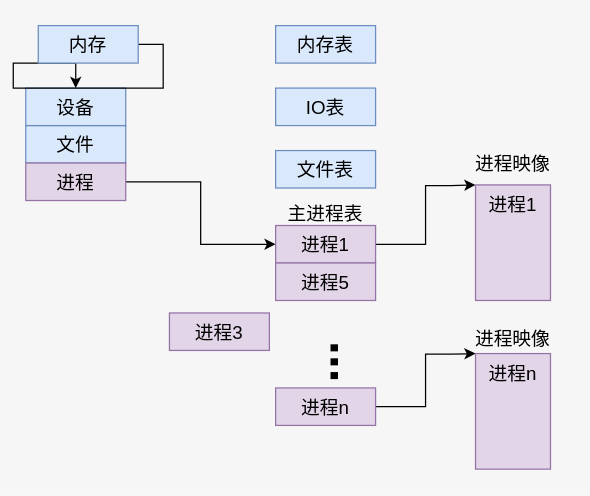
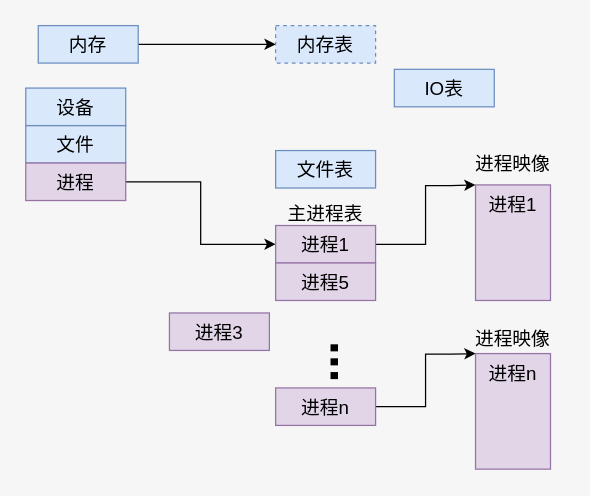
  <mxCell id="0" />
  <mxCell id="1" parent="0" />
  <mxCell id="2" value="文件" style="rounded=0;whiteSpace=wrap;html=1;fontSize=15;fillColor=#dae8fc;strokeColor=#6c8ebf;" vertex="1" parent="1"><mxGeometry x="20" y="100" width="80" height="30" as="geometry" /></mxCell>
  <mxCell id="3" value="设备" style="rounded=0;whiteSpace=wrap;html=1;fontSize=15;fillColor=#dae8fc;strokeColor=#6c8ebf;" vertex="1" parent="1"><mxGeometry x="20" y="70" width="80" height="30" as="geometry" /></mxCell>
  <mxCell id="4" style="edgeStyle=orthogonalEdgeStyle;rounded=0;orthogonalLoop=1;jettySize=auto;html=1;exitX=1;exitY=0.5;exitDx=0;exitDy=0;entryX=0;entryY=0.5;entryDx=0;entryDy=0;fontSize=15;fillColor=#ffffff;" edge="1" parent="1" source="5" target="12"><mxGeometry relative="1" as="geometry" /></mxCell>
  <mxCell id="5" value="进程" style="rounded=0;whiteSpace=wrap;html=1;fontSize=15;fillColor=#e1d5e7;strokeColor=#9673a6;" vertex="1" parent="1"><mxGeometry x="20" y="130" width="80" height="30" as="geometry" /></mxCell>
- <mxCell id="6" style="edgeStyle=orthogonalEdgeStyle;rounded=0;orthogonalLoop=1;jettySize=auto;html=1;exitX=1;exitY=0.5;exitDx=0;exitDy=0;fontSize=15;fillColor=#ffffff;" edge="1" parent="1" source="7" target="3"><mxGeometry relative="1" as="geometry" /></mxCell>
+ <mxCell id="6" style="edgeStyle=orthogonalEdgeStyle;rounded=0;orthogonalLoop=1;jettySize=auto;html=1;exitX=1;exitY=0.5;exitDx=0;exitDy=0;entryX=0;entryY=0.5;entryDx=0;entryDy=0;fontSize=15;fillColor=#ffffff;" edge="1" parent="1" source="7" target="8"><mxGeometry relative="1" as="geometry" /></mxCell>
  <mxCell id="7" value="内存" style="rounded=0;whiteSpace=wrap;html=1;fontSize=15;fillColor=#dae8fc;strokeColor=#6c8ebf;" vertex="1" parent="1"><mxGeometry x="30" y="20" width="80" height="30" as="geometry" /></mxCell>
- <mxCell id="8" value="内存表" style="rounded=0;whiteSpace=wrap;html=1;fontSize=15;fillColor=#dae8fc;strokeColor=#6c8ebf;" vertex="1" parent="1"><mxGeometry x="220" y="20" width="80" height="30" as="geometry" /></mxCell>
- <mxCell id="9" value="IO表" style="rounded=0;whiteSpace=wrap;html=1;fontSize=15;fillColor=#dae8fc;strokeColor=#6c8ebf;" vertex="1" parent="1"><mxGeometry x="220" y="70" width="80" height="30" as="geometry" /></mxCell>
+ <mxCell id="8" value="内存表" style="rounded=0;whiteSpace=wrap;html=1;fontSize=15;fillColor=#dae8fc;strokeColor=#6c8ebf;dashed=1;" vertex="1" parent="1"><mxGeometry x="220" y="20" width="80" height="30" as="geometry" /></mxCell>
+ <mxCell id="9" value="IO表" style="rounded=0;whiteSpace=wrap;html=1;fontSize=15;fillColor=#dae8fc;strokeColor=#6c8ebf;" vertex="1" parent="1"><mxGeometry x="315" y="55" width="80" height="30" as="geometry" /></mxCell>
  <mxCell id="10" value="文件表" style="rounded=0;whiteSpace=wrap;html=1;fontSize=15;fillColor=#dae8fc;strokeColor=#6c8ebf;" vertex="1" parent="1"><mxGeometry x="220" y="120" width="80" height="30" as="geometry" /></mxCell>
  <mxCell id="11" style="edgeStyle=orthogonalEdgeStyle;rounded=0;orthogonalLoop=1;jettySize=auto;html=1;exitX=1;exitY=0.5;exitDx=0;exitDy=0;entryX=0;entryY=0;entryDx=0;entryDy=0;fontSize=15;" edge="1" parent="1" source="12" target="19"><mxGeometry relative="1" as="geometry"><Array as="points"><mxPoint x="340" y="195" /><mxPoint x="340" y="148" /><mxPoint x="360" y="148" /></Array></mxGeometry></mxCell>
  <mxCell id="12" value="进程1" style="rounded=0;whiteSpace=wrap;html=1;fontSize=15;fillColor=#e1d5e7;strokeColor=#9673a6;" vertex="1" parent="1"><mxGeometry x="220" y="180" width="80" height="30" as="geometry" /></mxCell>
  <mxCell id="13" value="主进程表" style="text;html=1;strokeColor=none;fillColor=none;align=center;verticalAlign=middle;whiteSpace=wrap;rounded=0;fontSize=15;" vertex="1" parent="1"><mxGeometry x="225" y="160" width="70" height="20" as="geometry" /></mxCell>
  <mxCell id="14" value="进程5" style="rounded=0;whiteSpace=wrap;html=1;fontSize=15;fillColor=#e1d5e7;strokeColor=#9673a6;" vertex="1" parent="1"><mxGeometry x="220" y="210" width="80" height="30" as="geometry" /></mxCell>
  <mxCell id="15" value="进程3" style="rounded=0;whiteSpace=wrap;html=1;fontSize=15;fillColor=#e1d5e7;strokeColor=#9673a6;" vertex="1" parent="1"><mxGeometry x="135" y="250" width="80" height="30" as="geometry" /></mxCell>
  <mxCell id="16" style="edgeStyle=orthogonalEdgeStyle;rounded=0;orthogonalLoop=1;jettySize=auto;html=1;exitX=1;exitY=0.5;exitDx=0;exitDy=0;entryX=0;entryY=0;entryDx=0;entryDy=0;fontSize=15;fillColor=none;" edge="1" parent="1" source="17" target="21"><mxGeometry relative="1" as="geometry"><Array as="points"><mxPoint x="340" y="325" /><mxPoint x="340" y="283" /><mxPoint x="360" y="283" /></Array></mxGeometry></mxCell>
  <mxCell id="17" value="进程n" style="rounded=0;whiteSpace=wrap;html=1;fontSize=15;fillColor=#e1d5e7;strokeColor=#9673a6;" vertex="1" parent="1"><mxGeometry x="220" y="310" width="80" height="30" as="geometry" /></mxCell>
  <mxCell id="18" value="&lt;div style=&quot;font-size: 40px;&quot;&gt;&lt;span style=&quot;font-size: 40px;&quot;&gt;...&lt;/span&gt;&lt;/div&gt;" style="text;html=1;align=center;verticalAlign=bottom;whiteSpace=wrap;rounded=0;fontSize=40;fontStyle=1;horizontal=0;" vertex="1" parent="1"><mxGeometry x="237.5" y="280" width="45" height="20" as="geometry" /></mxCell>
  <mxCell id="19" value="进程1" style="rounded=0;whiteSpace=wrap;html=1;fontSize=15;align=center;verticalAlign=top;fillColor=#e1d5e7;strokeColor=#9673a6;" vertex="1" parent="1"><mxGeometry x="380" y="147.5" width="60" height="92.5" as="geometry" /></mxCell>
  <mxCell id="20" value="进程映像" style="text;html=1;strokeColor=none;fillColor=none;align=center;verticalAlign=middle;whiteSpace=wrap;rounded=0;fontSize=15;" vertex="1" parent="1"><mxGeometry x="370" y="120" width="80" height="20" as="geometry" /></mxCell>
  <mxCell id="21" value="进程n" style="rounded=0;whiteSpace=wrap;html=1;fontSize=15;align=center;verticalAlign=top;fillColor=#e1d5e7;strokeColor=#9673a6;" vertex="1" parent="1"><mxGeometry x="380" y="282.5" width="60" height="92.5" as="geometry" /></mxCell>
  <mxCell id="22" value="进程映像" style="text;html=1;strokeColor=none;fillColor=none;align=center;verticalAlign=middle;whiteSpace=wrap;rounded=0;fontSize=15;" vertex="1" parent="1"><mxGeometry x="370" y="260" width="80" height="20" as="geometry" /></mxCell>
